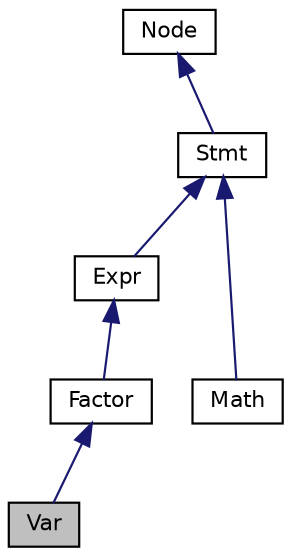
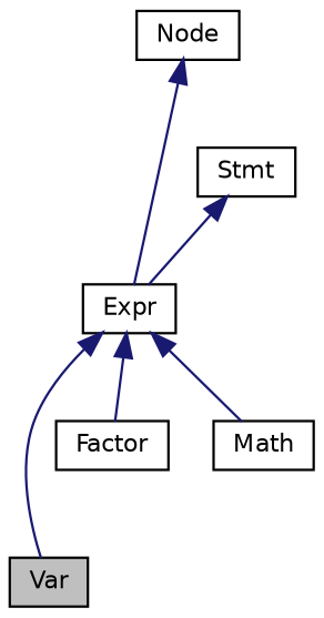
  digraph {
    node [color=black fillcolor=white fontname=Helvetica fontsize=10 shape=record style=filled]
    edge [color=midnightblue dir=back fontname=Helvetica fontsize=10 labelfontname=Helvetica labelfontsize=10 style=solid]
    n1 [fillcolor=grey75 fontcolor=black height=0.2 label=Var width=0.4]
    n2 [height=0.2 label=Factor width=0.4]
    n3 [height=0.2 label=Math width=0.4]
    n4 [height=0.2 label=Expr width=0.4]
    n5 [height=0.2 label=Stmt width=0.4]
    n6 [height=0.2 label="Node" width=0.4]
-   n2 -> n1
+   n4 -> n1
    n4 -> n2
-   n5 -> n3
+   n4 -> n3
    n5 -> n4
-   n6 -> n5
+   n6 -> n4
  }
